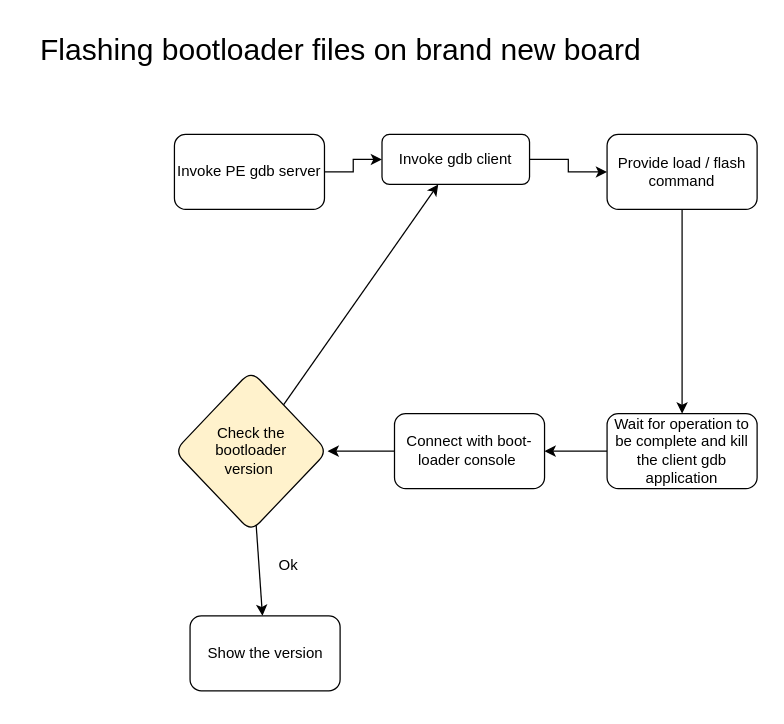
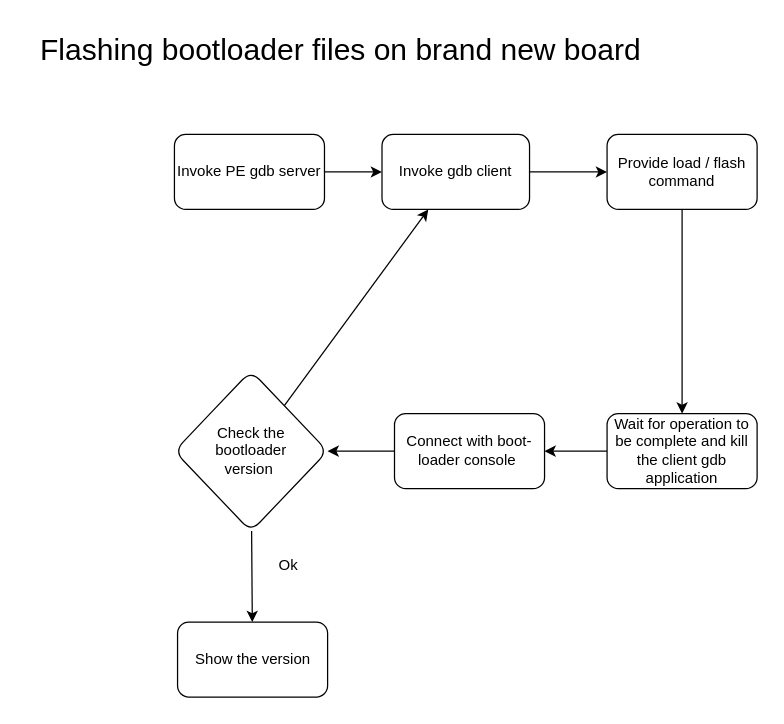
  <mxCell id="0" />
  <mxCell id="1" parent="0" />
  <mxCell id="2" value="&lt;font style=&quot;font-size: 24px;&quot;&gt;Flashing bootloader files on brand new board&amp;nbsp;&lt;/font&gt;" style="text;html=1;align=center;verticalAlign=middle;resizable=0;points=[];autosize=1;strokeColor=none;fillColor=none;" vertex="1" parent="1"><mxGeometry x="20" y="20" width="510" height="40" as="geometry" /></mxCell>
  <mxCell id="3" value="" style="edgeStyle=orthogonalEdgeStyle;rounded=0;orthogonalLoop=1;jettySize=auto;html=1;" edge="1" parent="1" source="4" target="6"><mxGeometry relative="1" as="geometry" /></mxCell>
  <mxCell id="4" value="Invoke PE gdb server" style="whiteSpace=wrap;html=1;rounded=1;" vertex="1" parent="1"><mxGeometry x="139" y="107" width="120" height="60" as="geometry" /></mxCell>
  <mxCell id="5" value="" style="edgeStyle=orthogonalEdgeStyle;rounded=0;orthogonalLoop=1;jettySize=auto;html=1;" edge="1" parent="1" source="6" target="8"><mxGeometry relative="1" as="geometry" /></mxCell>
- <mxCell id="6" value="Invoke gdb client" style="whiteSpace=wrap;html=1;rounded=1;" vertex="1" parent="1"><mxGeometry x="305" y="107" width="118" height="40" as="geometry" /></mxCell>
+ <mxCell id="6" value="Invoke gdb client" style="whiteSpace=wrap;html=1;rounded=1;" vertex="1" parent="1"><mxGeometry x="305" y="107" width="118" height="60" as="geometry" /></mxCell>
  <mxCell id="7" value="" style="edgeStyle=none;html=1;fontSize=24;" edge="1" parent="1" source="8" target="10"><mxGeometry relative="1" as="geometry" /></mxCell>
  <mxCell id="8" value="Provide load / flash command" style="whiteSpace=wrap;html=1;rounded=1;" vertex="1" parent="1"><mxGeometry x="485" y="107" width="120" height="60" as="geometry" /></mxCell>
  <mxCell id="9" value="" style="edgeStyle=none;html=1;" edge="1" parent="1" source="10" target="12"><mxGeometry relative="1" as="geometry" /></mxCell>
  <mxCell id="10" value="Wait for operation to be complete and kill the client gdb application" style="rounded=1;whiteSpace=wrap;html=1;strokeColor=default;fontFamily=Helvetica;fontSize=12;fontColor=default;fillColor=default;" vertex="1" parent="1"><mxGeometry x="485" y="330.29" width="120" height="60" as="geometry" /></mxCell>
  <mxCell id="11" value="" style="edgeStyle=none;html=1;" edge="1" parent="1" source="12" target="15"><mxGeometry relative="1" as="geometry" /></mxCell>
  <mxCell id="12" value="Connect with boot-loader console&amp;nbsp;" style="rounded=1;whiteSpace=wrap;html=1;strokeColor=default;fontFamily=Helvetica;fontSize=12;fontColor=default;fillColor=default;" vertex="1" parent="1"><mxGeometry x="315" y="330.29" width="120" height="60" as="geometry" /></mxCell>
  <mxCell id="13" value="" style="edgeStyle=none;html=1;" edge="1" parent="1" source="15" target="16"><mxGeometry relative="1" as="geometry" /></mxCell>
  <mxCell id="14" value="" style="edgeStyle=none;html=1;" edge="1" parent="1" source="15" target="6"><mxGeometry relative="1" as="geometry" /></mxCell>
- <mxCell id="15" value="Check the &lt;br&gt;bootloader &lt;br&gt;version&amp;nbsp;" style="rhombus;whiteSpace=wrap;html=1;rounded=1;fillColor=#fff2cc;" vertex="1" parent="1"><mxGeometry x="139" y="296" width="122.5" height="128.58" as="geometry" /></mxCell>
- <mxCell id="16" value="Show the version" style="whiteSpace=wrap;html=1;rounded=1;" vertex="1" parent="1"><mxGeometry x="151.5" y="492" width="120" height="60" as="geometry" /></mxCell>
+ <mxCell id="15" value="Check the &lt;br&gt;bootloader &lt;br&gt;version&amp;nbsp;" style="rhombus;whiteSpace=wrap;html=1;rounded=1;" vertex="1" parent="1"><mxGeometry x="139" y="296" width="122.5" height="128.58" as="geometry" /></mxCell>
+ <mxCell id="16" value="Show the version" style="whiteSpace=wrap;html=1;rounded=1;" vertex="1" parent="1"><mxGeometry x="141.5" y="497" width="120" height="60" as="geometry" /></mxCell>
  <mxCell id="17" value="Ok" style="text;html=1;align=center;verticalAlign=middle;resizable=0;points=[];autosize=1;strokeColor=none;fillColor=none;" vertex="1" parent="1"><mxGeometry x="210" y="437" width="40" height="30" as="geometry" /></mxCell>
